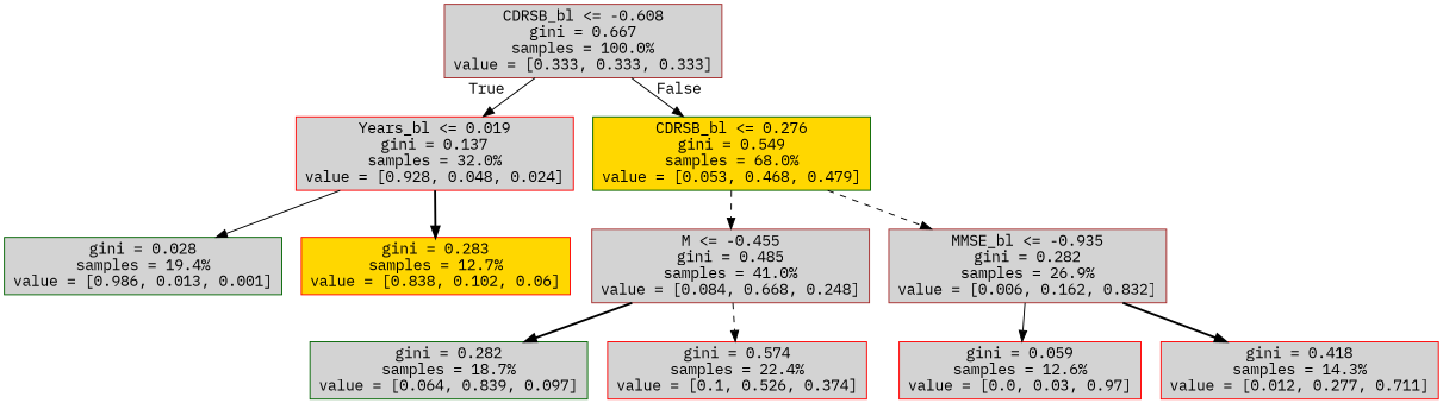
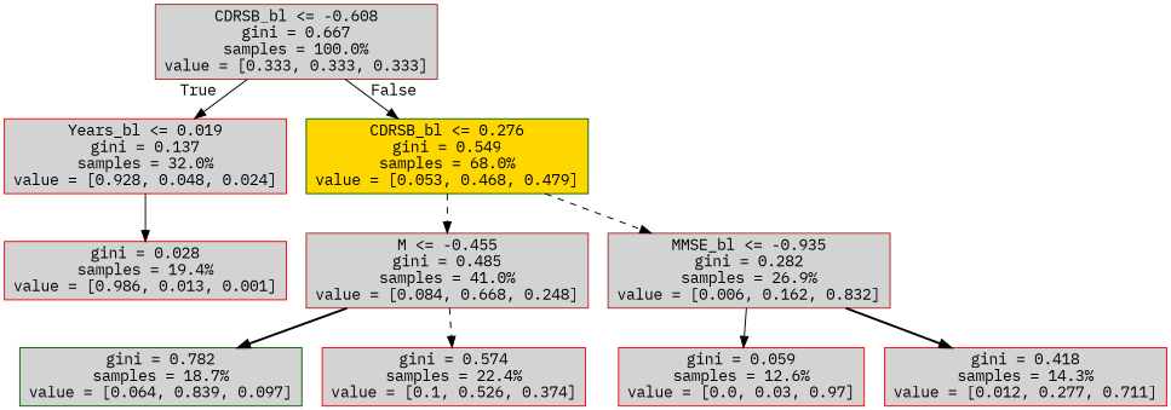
  digraph {
    fontname="IBM Plex Mono"
    node [color=red fillcolor=lightgrey fontname="IBM Plex Mono" shape=box style=filled]
    edge [fontname="IBM Plex Mono" style=solid]
    n1 [color=brown label="CDRSB_bl <= -0.608\ngini = 0.667\nsamples = 100.0%\nvalue = [0.333, 0.333, 0.333]"]
    n2 [label="Years_bl <= 0.019\ngini = 0.137\nsamples = 32.0%\nvalue = [0.928, 0.048, 0.024]"]
    n3 [color=darkgreen fillcolor=gold label="CDRSB_bl <= 0.276\ngini = 0.549\nsamples = 68.0%\nvalue = [0.053, 0.468, 0.479]"]
-   n4 [color=darkgreen label="gini = 0.028\nsamples = 19.4%\nvalue = [0.986, 0.013, 0.001]"]
-   n5 [fillcolor=gold label="gini = 0.283\nsamples = 12.7%\nvalue = [0.838, 0.102, 0.06]"]
+   n4 [label="gini = 0.028\nsamples = 19.4%\nvalue = [0.986, 0.013, 0.001]"]
    n6 [color=brown label="M <= -0.455\ngini = 0.485\nsamples = 41.0%\nvalue = [0.084, 0.668, 0.248]"]
    n7 [color=brown label="MMSE_bl <= -0.935\ngini = 0.282\nsamples = 26.9%\nvalue = [0.006, 0.162, 0.832]"]
-   n8 [color=darkgreen label="gini = 0.282\nsamples = 18.7%\nvalue = [0.064, 0.839, 0.097]"]
+   n8 [color=darkgreen label="gini = 0.782\nsamples = 18.7%\nvalue = [0.064, 0.839, 0.097]"]
    n9 [label="gini = 0.574\nsamples = 22.4%\nvalue = [0.1, 0.526, 0.374]"]
    n10 [label="gini = 0.059\nsamples = 12.6%\nvalue = [0.0, 0.03, 0.97]"]
    n11 [label="gini = 0.418\nsamples = 14.3%\nvalue = [0.012, 0.277, 0.711]"]
    n1 -> n2 [headlabel=True labelangle=45 labeldistance=2.5]
    n1 -> n3 [headlabel=False labelangle=-45 labeldistance=2.5]
    n2 -> n4
-   n2 -> n5 [style=bold]
    n3 -> n6 [style=dashed]
    n3 -> n7 [style=dashed]
    n6 -> n8 [style=bold]
    n6 -> n9 [style=dashed]
    n7 -> n10
    n7 -> n11 [style=bold]
  }
